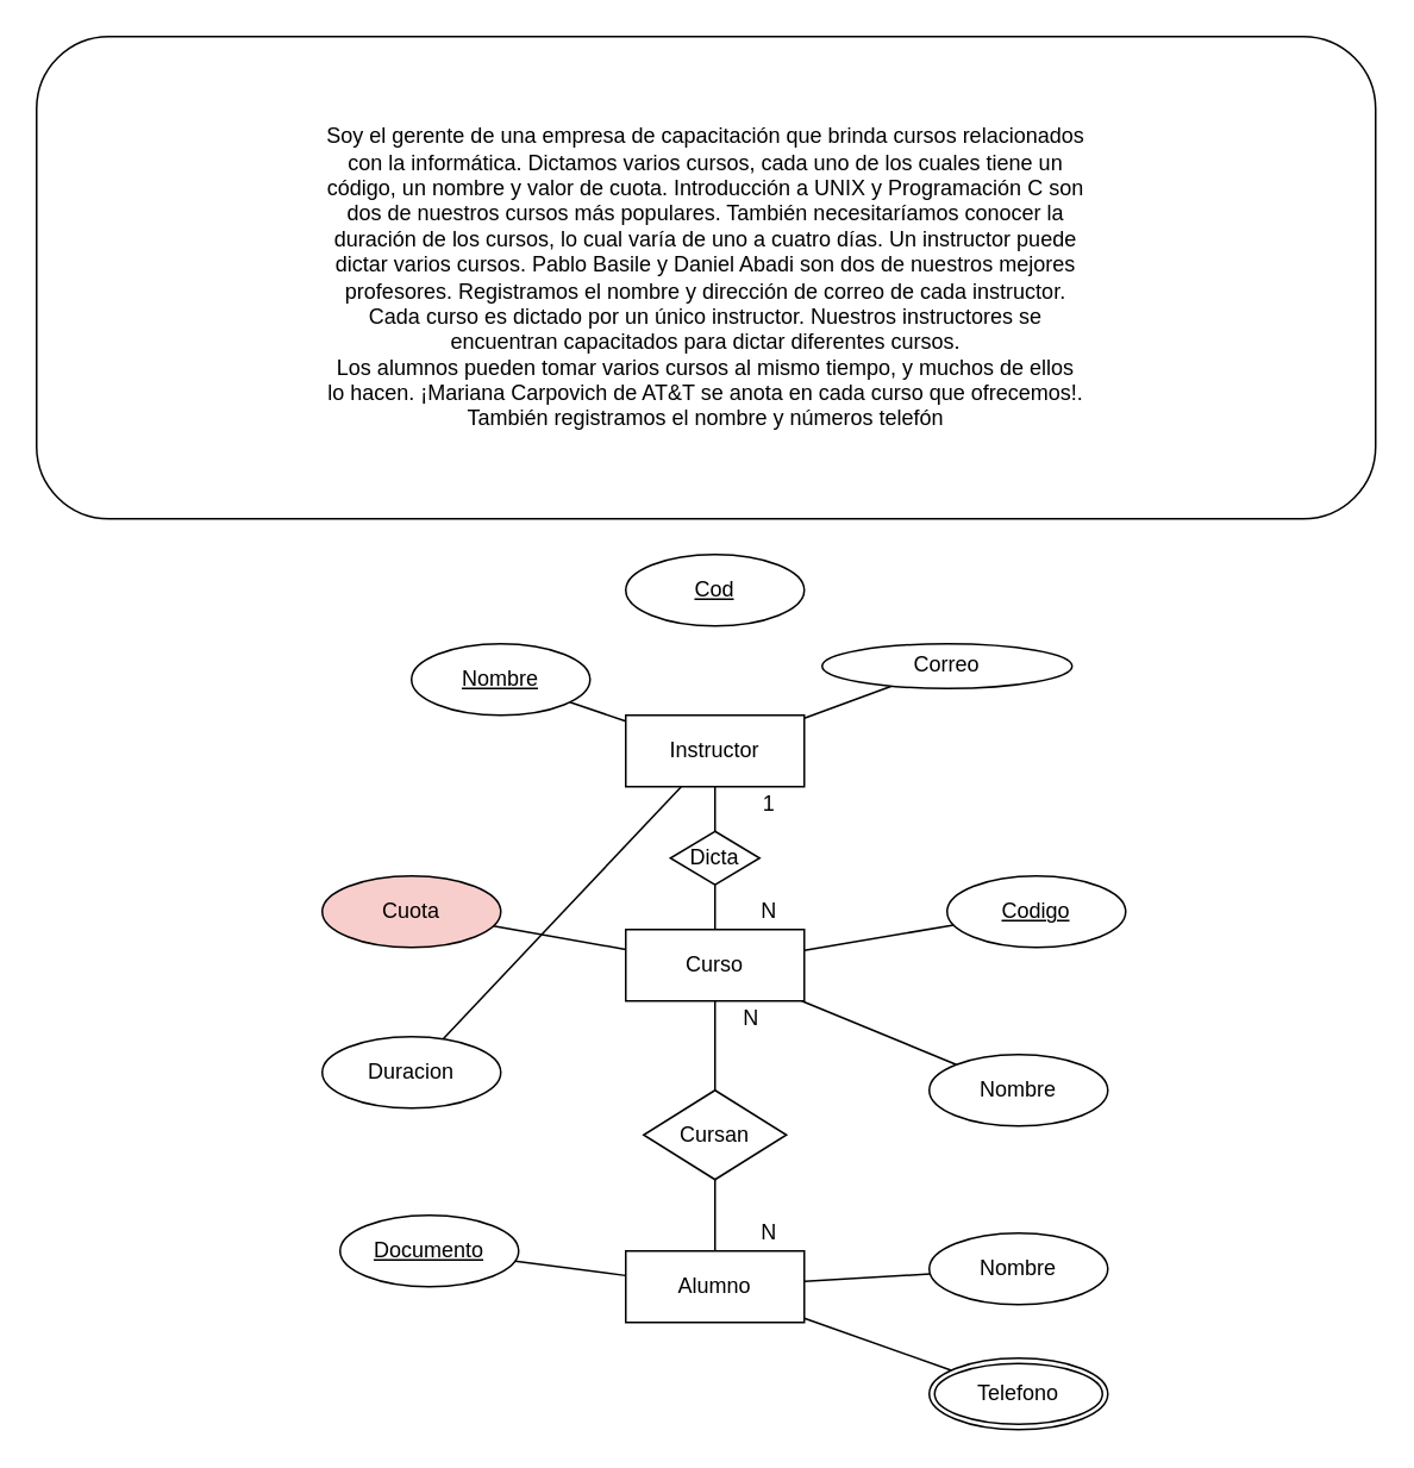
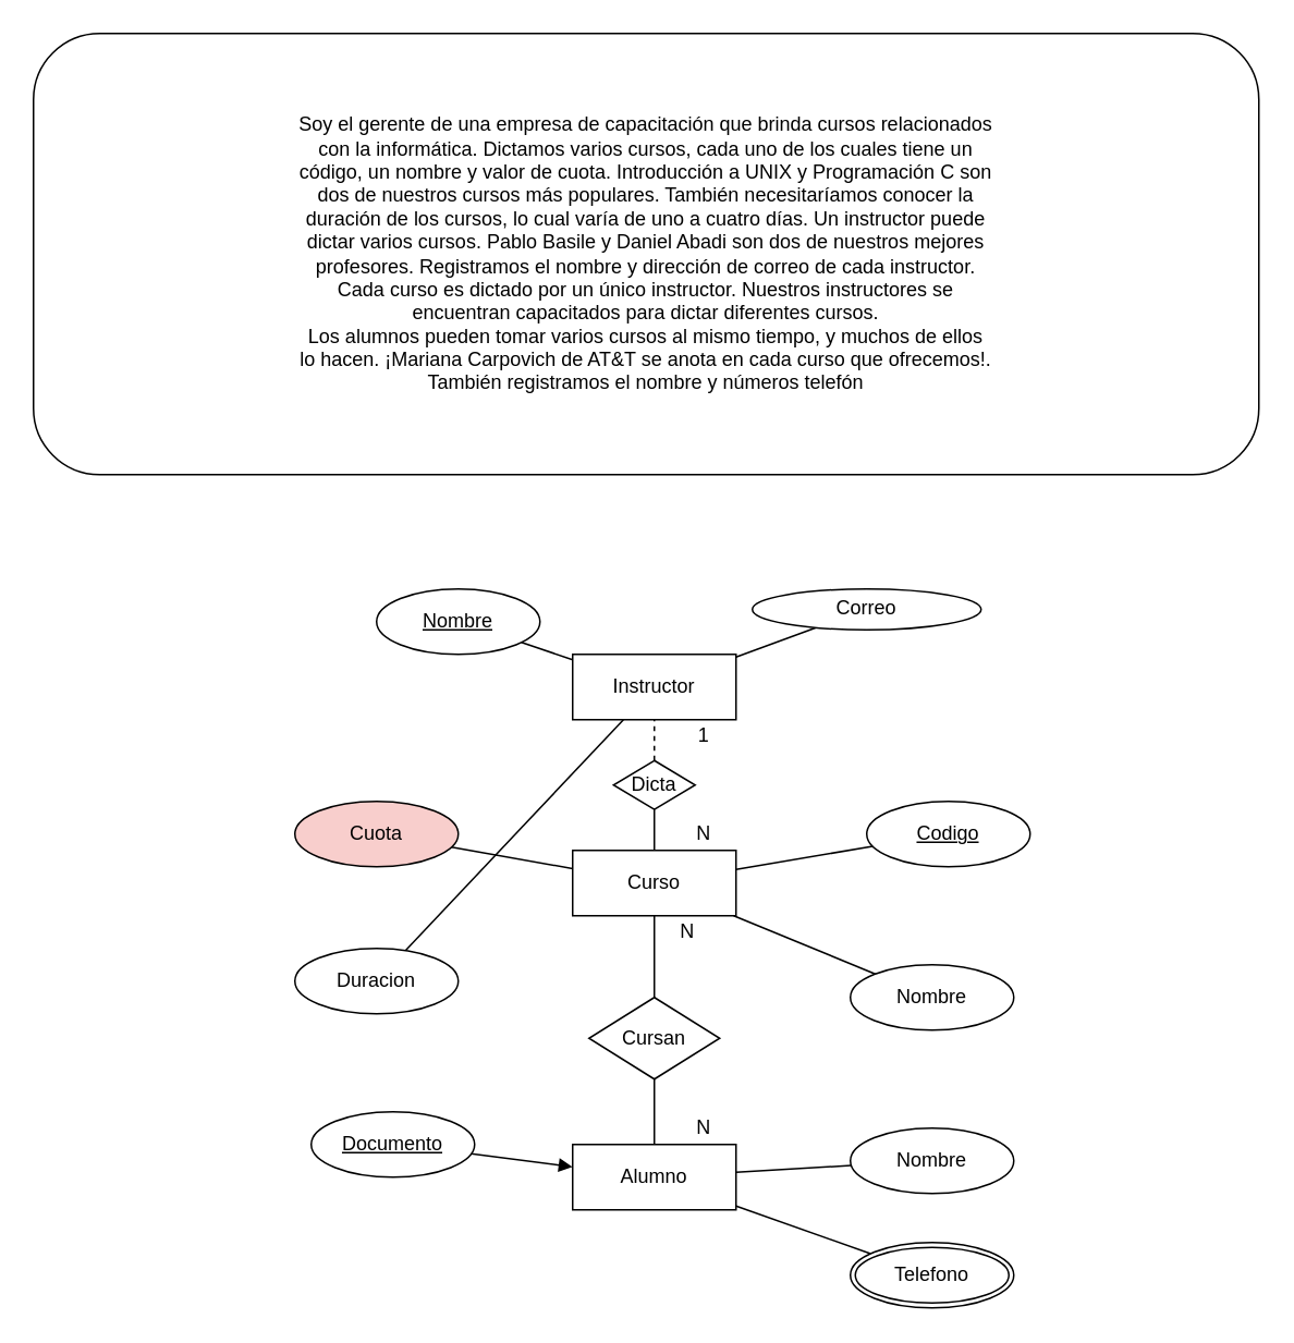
  <mxCell id="0" />
  <mxCell id="1" parent="0" />
  <mxCell id="2" value="&lt;font style=&quot;vertical-align: inherit&quot;&gt;&lt;font style=&quot;vertical-align: inherit&quot;&gt;Curso&lt;/font&gt;&lt;/font&gt;" style="whiteSpace=wrap;html=1;align=center;" parent="1" vertex="1"><mxGeometry x="350" y="520" width="100" height="40" as="geometry" /></mxCell>
  <mxCell id="3" value="&lt;font style=&quot;vertical-align: inherit&quot;&gt;&lt;font style=&quot;vertical-align: inherit&quot;&gt;Alumno&lt;/font&gt;&lt;/font&gt;" style="whiteSpace=wrap;html=1;align=center;" parent="1" vertex="1"><mxGeometry x="350" y="700" width="100" height="40" as="geometry" /></mxCell>
  <mxCell id="4" value="&lt;font style=&quot;vertical-align: inherit&quot;&gt;&lt;font style=&quot;vertical-align: inherit&quot;&gt;Codigo&lt;/font&gt;&lt;/font&gt;" style="ellipse;whiteSpace=wrap;html=1;align=center;fontStyle=4;" parent="1" vertex="1"><mxGeometry x="530" y="490" width="100" height="40" as="geometry" /></mxCell>
  <mxCell id="5" value="&lt;font style=&quot;vertical-align: inherit&quot;&gt;&lt;font style=&quot;vertical-align: inherit&quot;&gt;Nombre&lt;/font&gt;&lt;/font&gt;" style="ellipse;whiteSpace=wrap;html=1;align=center;" parent="1" vertex="1"><mxGeometry x="520" y="590" width="100" height="40" as="geometry" /></mxCell>
  <mxCell id="6" value="&lt;font style=&quot;vertical-align: inherit&quot;&gt;&lt;font style=&quot;vertical-align: inherit&quot;&gt;Documento&lt;/font&gt;&lt;/font&gt;" style="ellipse;whiteSpace=wrap;html=1;align=center;fontStyle=4;" parent="1" vertex="1"><mxGeometry x="190" y="680" width="100" height="40" as="geometry" /></mxCell>
  <mxCell id="7" value="&lt;font style=&quot;vertical-align: inherit&quot;&gt;&lt;font style=&quot;vertical-align: inherit&quot;&gt;Nombre&lt;/font&gt;&lt;/font&gt;" style="ellipse;whiteSpace=wrap;html=1;align=center;" parent="1" vertex="1"><mxGeometry x="520" y="690" width="100" height="40" as="geometry" /></mxCell>
  <mxCell id="8" value="&lt;font style=&quot;vertical-align: inherit&quot;&gt;&lt;font style=&quot;vertical-align: inherit&quot;&gt;Telefono&lt;/font&gt;&lt;/font&gt;" style="ellipse;shape=doubleEllipse;margin=3;whiteSpace=wrap;html=1;align=center;" parent="1" vertex="1"><mxGeometry x="520" y="760" width="100" height="40" as="geometry" /></mxCell>
  <mxCell id="9" value="" style="endArrow=none;html=1;rounded=0;" parent="1" target="2" edge="1"><mxGeometry relative="1" as="geometry"><mxPoint x="275.808" y="518.016" as="sourcePoint" /><mxPoint x="420" y="550" as="targetPoint" /></mxGeometry></mxCell>
  <mxCell id="10" value="" style="endArrow=none;html=1;rounded=0;" parent="1" source="4" target="2" edge="1"><mxGeometry relative="1" as="geometry"><mxPoint x="430" y="430" as="sourcePoint" /><mxPoint x="430" y="560" as="targetPoint" /></mxGeometry></mxCell>
  <mxCell id="11" value="" style="endArrow=none;html=1;rounded=0;" parent="1" source="5" target="2" edge="1"><mxGeometry relative="1" as="geometry"><mxPoint x="440" y="440" as="sourcePoint" /><mxPoint x="440" y="570" as="targetPoint" /></mxGeometry></mxCell>
  <mxCell id="12" value="" style="endArrow=none;html=1;rounded=0;" parent="1" source="22" target="18" edge="1"><mxGeometry relative="1" as="geometry"><mxPoint x="242.559" y="579.502" as="sourcePoint" /><mxPoint x="450" y="580" as="targetPoint" /></mxGeometry></mxCell>
  <mxCell id="13" value="" style="endArrow=none;html=1;rounded=0;" parent="1" source="2" target="3" edge="1"><mxGeometry relative="1" as="geometry"><mxPoint x="460" y="460" as="sourcePoint" /><mxPoint x="460" y="590" as="targetPoint" /></mxGeometry></mxCell>
  <mxCell id="14" value="" style="endArrow=none;html=1;rounded=0;" parent="1" source="7" target="3" edge="1"><mxGeometry relative="1" as="geometry"><mxPoint x="470" y="470" as="sourcePoint" /><mxPoint x="470" y="600" as="targetPoint" /></mxGeometry></mxCell>
  <mxCell id="15" value="" style="endArrow=none;html=1;rounded=0;" parent="1" source="8" target="3" edge="1"><mxGeometry relative="1" as="geometry"><mxPoint x="480" y="480" as="sourcePoint" /><mxPoint x="480" y="610" as="targetPoint" /></mxGeometry></mxCell>
- <mxCell id="16" value="" style="endArrow=none;html=1;rounded=0;" parent="1" source="6" target="3" edge="1"><mxGeometry relative="1" as="geometry"><mxPoint x="490" y="490" as="sourcePoint" /><mxPoint x="490" y="620" as="targetPoint" /></mxGeometry></mxCell>
+ <mxCell id="16" value="" style="endArrow=block;html=1;rounded=0;" parent="1" source="6" target="3" edge="1"><mxGeometry relative="1" as="geometry"><mxPoint x="490" y="490" as="sourcePoint" /><mxPoint x="490" y="620" as="targetPoint" /></mxGeometry></mxCell>
  <mxCell id="17" value="&lt;font style=&quot;vertical-align: inherit&quot;&gt;&lt;font style=&quot;vertical-align: inherit&quot;&gt;Cursan&lt;/font&gt;&lt;/font&gt;" style="shape=rhombus;perimeter=rhombusPerimeter;whiteSpace=wrap;html=1;align=center;" parent="1" vertex="1"><mxGeometry x="360" y="610" width="80" height="50" as="geometry" /></mxCell>
  <mxCell id="18" value="&lt;font style=&quot;vertical-align: inherit&quot;&gt;&lt;font style=&quot;vertical-align: inherit&quot;&gt;&lt;font style=&quot;vertical-align: inherit&quot;&gt;&lt;font style=&quot;vertical-align: inherit&quot;&gt;Instructor&lt;/font&gt;&lt;/font&gt;&lt;/font&gt;&lt;/font&gt;" style="whiteSpace=wrap;html=1;align=center;" parent="1" vertex="1"><mxGeometry x="350" y="400" width="100" height="40" as="geometry" /></mxCell>
  <mxCell id="19" value="" style="endArrow=none;html=1;rounded=0;" parent="1" source="23" target="18" edge="1"><mxGeometry relative="1" as="geometry"><mxPoint x="595.565" y="399.876" as="sourcePoint" /><mxPoint x="520" y="580" as="targetPoint" /></mxGeometry></mxCell>
  <mxCell id="20" value="" style="endArrow=none;html=1;rounded=0;" parent="1" source="18" target="24" edge="1"><mxGeometry relative="1" as="geometry"><mxPoint x="360" y="580" as="sourcePoint" /><mxPoint x="754.15" y="506.058" as="targetPoint" /></mxGeometry></mxCell>
- <mxCell id="21" value="" style="endArrow=none;html=1;rounded=0;startArrow=none;" parent="1" source="25" target="18" edge="1"><mxGeometry relative="1" as="geometry"><mxPoint x="360" y="580" as="sourcePoint" /><mxPoint x="520" y="580" as="targetPoint" /></mxGeometry></mxCell>
+ <mxCell id="21" value="" style="endArrow=none;html=1;rounded=0;startArrow=none;dashed=1;" parent="1" source="25" target="18" edge="1"><mxGeometry relative="1" as="geometry"><mxPoint x="360" y="580" as="sourcePoint" /><mxPoint x="520" y="580" as="targetPoint" /></mxGeometry></mxCell>
  <mxCell id="22" value="&lt;font style=&quot;vertical-align: inherit&quot;&gt;&lt;font style=&quot;vertical-align: inherit&quot;&gt;Duracion&lt;/font&gt;&lt;/font&gt;" style="ellipse;whiteSpace=wrap;html=1;align=center;" parent="1" vertex="1"><mxGeometry x="180" y="580" width="100" height="40" as="geometry" /></mxCell>
  <mxCell id="23" value="&lt;font style=&quot;vertical-align: inherit&quot;&gt;&lt;font style=&quot;vertical-align: inherit&quot;&gt;Nombre&lt;br&gt;&lt;/font&gt;&lt;/font&gt;" style="ellipse;whiteSpace=wrap;html=1;align=center;fontStyle=4;" parent="1" vertex="1"><mxGeometry x="230" y="360" width="100" height="40" as="geometry" /></mxCell>
  <mxCell id="24" value="&lt;font style=&quot;vertical-align: inherit&quot;&gt;&lt;font style=&quot;vertical-align: inherit&quot;&gt;Correo&lt;/font&gt;&lt;/font&gt;" style="ellipse;whiteSpace=wrap;html=1;align=center;" parent="1" vertex="1"><mxGeometry x="460" y="359.998" width="140" height="25" as="geometry" /></mxCell>
  <mxCell id="25" value="&lt;font style=&quot;vertical-align: inherit&quot;&gt;&lt;font style=&quot;vertical-align: inherit&quot;&gt;Dicta&lt;/font&gt;&lt;/font&gt;" style="shape=rhombus;perimeter=rhombusPerimeter;whiteSpace=wrap;html=1;align=center;" parent="1" vertex="1"><mxGeometry x="375" y="465" width="50" height="30" as="geometry" /></mxCell>
  <mxCell id="26" value="" style="endArrow=none;html=1;rounded=0;" parent="1" source="2" target="25" edge="1"><mxGeometry relative="1" as="geometry"><mxPoint x="400" y="520" as="sourcePoint" /><mxPoint x="400" y="440" as="targetPoint" /></mxGeometry></mxCell>
  <mxCell id="27" value="&lt;font style=&quot;vertical-align: inherit&quot;&gt;&lt;font style=&quot;vertical-align: inherit&quot;&gt;Cuota&lt;/font&gt;&lt;/font&gt;" style="ellipse;whiteSpace=wrap;html=1;align=center;fillColor=#f8cecc;" parent="1" vertex="1"><mxGeometry x="180" y="490" width="100" height="40" as="geometry" /></mxCell>
  <mxCell id="28" value="&lt;font style=&quot;vertical-align: inherit&quot;&gt;&lt;font style=&quot;vertical-align: inherit&quot;&gt;1&lt;/font&gt;&lt;/font&gt;" style="text;html=1;align=center;verticalAlign=middle;resizable=0;points=[];autosize=1;strokeColor=none;" parent="1" vertex="1"><mxGeometry x="420" y="440" width="20" height="20" as="geometry" /></mxCell>
  <mxCell id="29" value="&lt;font style=&quot;vertical-align: inherit&quot;&gt;&lt;font style=&quot;vertical-align: inherit&quot;&gt;N&lt;/font&gt;&lt;/font&gt;" style="text;html=1;align=center;verticalAlign=middle;resizable=0;points=[];autosize=1;strokeColor=none;" parent="1" vertex="1"><mxGeometry x="420" y="500" width="20" height="20" as="geometry" /></mxCell>
  <mxCell id="30" value="&lt;font style=&quot;vertical-align: inherit&quot;&gt;&lt;font style=&quot;vertical-align: inherit&quot;&gt;N&lt;/font&gt;&lt;/font&gt;" style="text;html=1;align=center;verticalAlign=middle;resizable=0;points=[];autosize=1;strokeColor=none;" parent="1" vertex="1"><mxGeometry x="410" y="560" width="20" height="20" as="geometry" /></mxCell>
  <mxCell id="31" value="&lt;font style=&quot;vertical-align: inherit&quot;&gt;&lt;font style=&quot;vertical-align: inherit&quot;&gt;N&lt;/font&gt;&lt;/font&gt;" style="text;html=1;align=center;verticalAlign=middle;resizable=0;points=[];autosize=1;strokeColor=none;" parent="1" vertex="1"><mxGeometry x="420" y="680" width="20" height="20" as="geometry" /></mxCell>
  <mxCell id="32" value="Soy el gerente de una empresa de capacitación que brinda cursos relacionados&lt;br/&gt;con la informática. Dictamos varios cursos, cada uno de los cuales tiene un&lt;br/&gt;código, un nombre y valor de cuota. Introducción a UNIX y Programación C son&lt;br/&gt;dos de nuestros cursos más populares. También necesitaríamos conocer la&lt;br/&gt;duración de los cursos, lo cual varía de uno a cuatro días. Un instructor puede&lt;br/&gt;dictar varios cursos. Pablo Basile y Daniel Abadi son dos de nuestros mejores&lt;br/&gt;profesores. Registramos el nombre y dirección de correo de cada instructor.&lt;br/&gt;Cada curso es dictado por un único instructor. Nuestros instructores se&lt;br/&gt;encuentran capacitados para dictar diferentes cursos.&lt;br/&gt;Los alumnos pueden tomar varios cursos al mismo tiempo, y muchos de ellos&lt;br/&gt;lo hacen. ¡Mariana Carpovich de AT&amp;amp;T se anota en cada curso que ofrecemos!.&lt;br/&gt;También registramos el nombre y números telefón" style="rounded=1;whiteSpace=wrap;html=1;" vertex="1" parent="1"><mxGeometry x="20" y="20" width="750" height="270" as="geometry" /></mxCell>
- <mxCell id="33" value="Cod" style="ellipse;whiteSpace=wrap;html=1;align=center;fontStyle=4;" vertex="1" parent="1"><mxGeometry x="350" y="310" width="100" height="40" as="geometry" /></mxCell>
